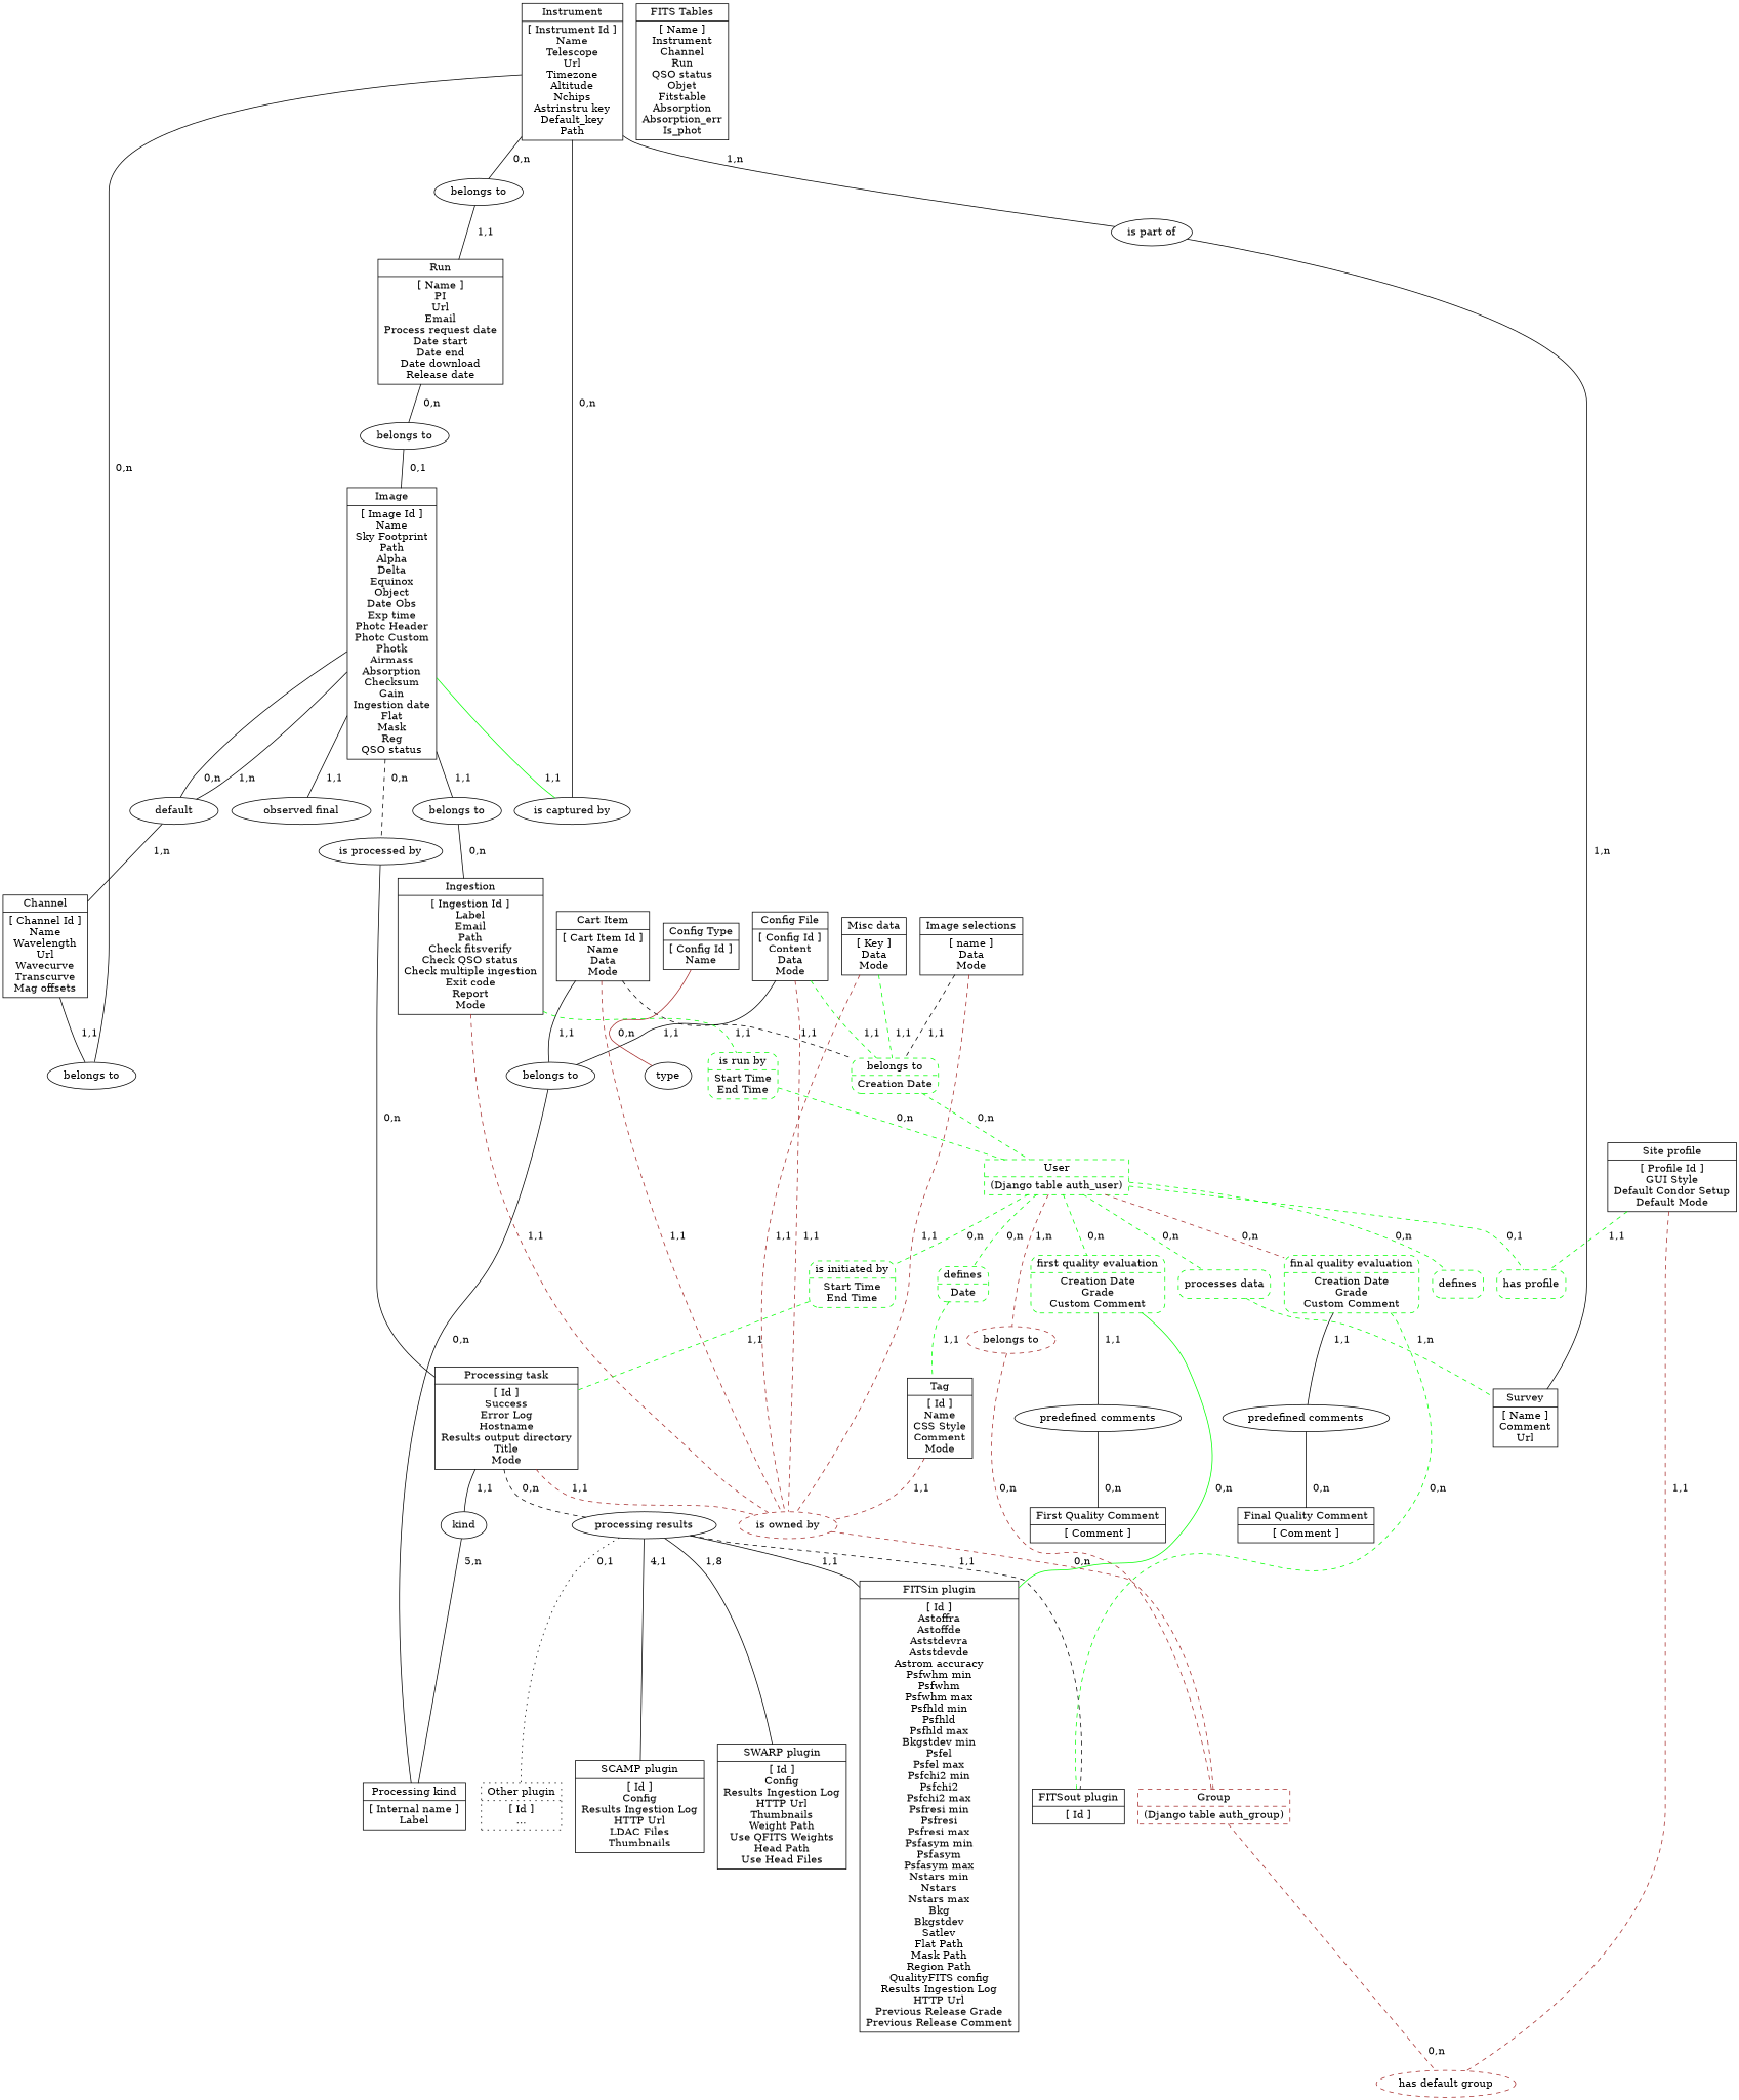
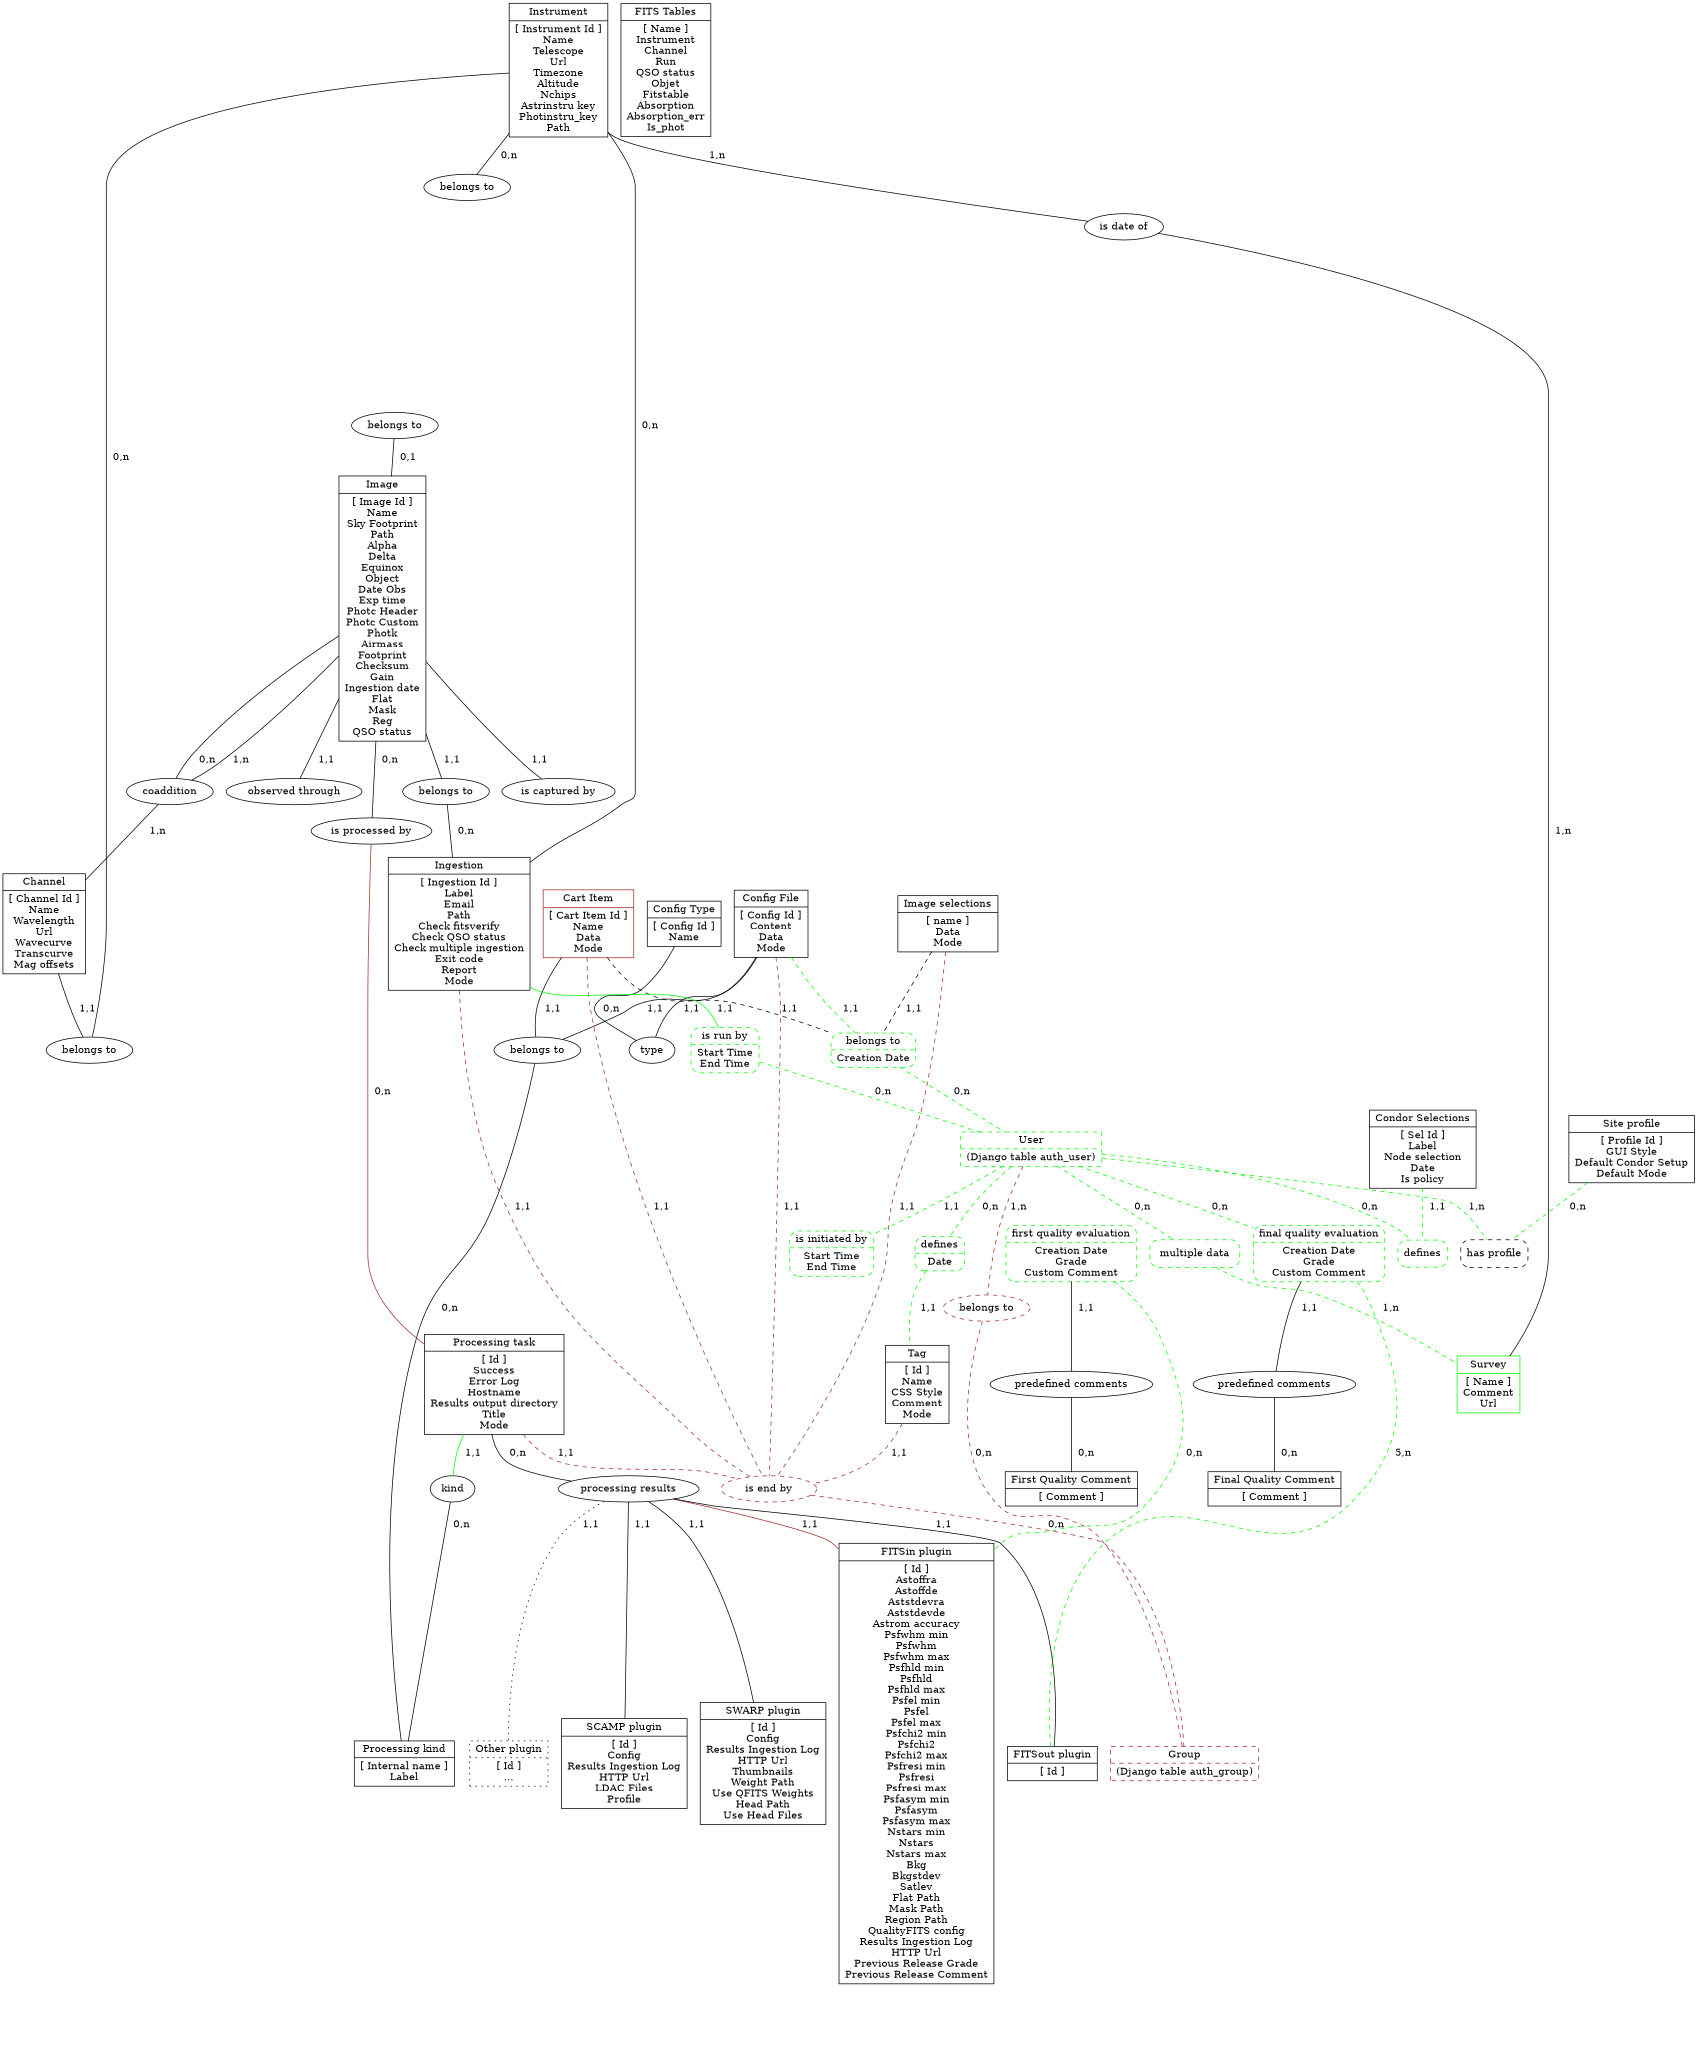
  graph {
    fontname="DejaVu Serif"
    labeldistance=40.0
    node [fontname="DejaVu Serif" shape=record]
    edge [fontname="DejaVu Serif"]
-   n1 [label="{ Cart Item | [ Cart Item Id ]\nName\nData\nMode }"]
+   n1 [label="{ Cart Item | [ Cart Item Id ]\nName\nData\nMode }" color=brown]
    n2 [label="belongs to" shape=ellipse]
    n3 [color=green label="{ belongs to | Creation Date}" shape=Mrecord style=dashed]
-   n4 [color=brown label="is owned by" shape=ellipse style=dashed]
+   n4 [color=brown label="is end by" shape=ellipse style=dashed]
    n5 [label="{ Processing kind | [ Internal name ]\nLabel }"]
    n6 [color=green label="{ User | (Django table auth_user) }" style=dashed]
    n7 [color=brown label="{ Group | (Django table auth_group) }" style=dashed]
    n8 [label="{ Channel | [ Channel Id ]\nName\nWavelength\nUrl\nWavecurve\nTranscurve\nMag offsets }"]
    n9 [label="belongs to" shape=ellipse]
-   n10 [label="{ Instrument | [ Instrument Id ]\nName\nTelescope\nUrl\nTimezone\nAltitude\nNchips\nAstrinstru key\nDefault_key\nPath }"]
+   n10 [label="{ Instrument | [ Instrument Id ]\nName\nTelescope\nUrl\nTimezone\nAltitude\nNchips\nAstrinstru key\nPhotinstru_key\nPath }"]
    n11 [label="{ Config File | [ Config Id ]\nContent\nData\nMode }"]
    n12 [label=type shape=ellipse]
    n13 [label="{ Config Type | [ Config Id ]\nName }"]
    n14 [label="{ FITS Tables | [ Name ]\nInstrument\nChannel\nRun\nQSO status\nObjet\nFitstable\nAbsorption\nAbsorption_err\nIs_phot }"]
-   n15 [label="{ Image | [ Image Id ]\nName\nSky Footprint\nPath\nAlpha\nDelta\nEquinox\nObject\nDate Obs\nExp time\nPhotc Header\nPhotc Custom\nPhotk\nAirmass\nAbsorption\nChecksum\nGain\nIngestion date\nFlat\nMask\nReg\nQSO status }"]
+   n15 [label="{ Image | [ Image Id ]\nName\nSky Footprint\nPath\nAlpha\nDelta\nEquinox\nObject\nDate Obs\nExp time\nPhotc Header\nPhotc Custom\nPhotk\nAirmass\nFootprint\nChecksum\nGain\nIngestion date\nFlat\nMask\nReg\nQSO status }"]
    n16 [label="belongs to" shape=ellipse]
-   n17 [label=default shape=ellipse]
-   n18 [label="observed final" shape=ellipse]
+   n17 [label=coaddition shape=ellipse]
+   n18 [label="observed through" shape=ellipse]
    n19 [label="is captured by" shape=ellipse]
    n20 [label="is processed by" shape=ellipse]
    n21 [label="{ Ingestion | [ Ingestion Id ]\nLabel\nEmail\nPath\nCheck fitsverify\nCheck QSO status\nCheck multiple ingestion\nExit code\nReport\nMode }"]
    n22 [label="{ Processing task | [ Id ]\nSuccess\nError Log\nHostname\nResults output directory\nTitle\nMode }"]
    n23 [label="{ Image selections | [ name ]\nData\nMode }"]
    n24 [color=green label="{ is run by | Start Time\nEnd Time}" shape=Mrecord style=dashed]
    n25 [label="belongs to" shape=ellipse]
-   n26 [label="is part of" shape=ellipse]
-   n27 [label="{ Run | [ Name ]\nPI\nUrl\nEmail\nProcess request date\nDate start\nDate end\nDate download\nRelease date }"]
-   n28 [label="{ Survey | [ Name ]\nComment\nUrl}"]
-   n29 [label="{ Misc data | [ Key ]\nData\nMode }"]
+   n26 [label="is date of" shape=ellipse]
+   n28 [label="{ Survey | [ Name ]\nComment\nUrl}" color=green]
    n30 [label="belongs to" shape=ellipse]
    n31 [color=green label="{ is initiated by | Start Time\nEnd Time}" shape=Mrecord style=dashed]
    n32 [color=green label="{ first quality evaluation | Creation Date\nGrade\nCustom Comment }" shape=Mrecord style=dashed]
    n33 [color=green label="{ final quality evaluation | Creation Date\nGrade\nCustom Comment }" shape=Mrecord style=dashed]
-   n34 [color=green label="has profile" shape=Mrecord style=dashed]
+   n34 [color=black label="has profile" shape=Mrecord style=dashed]
    n35 [color=green label=defines shape=Mrecord style=dashed]
-   n36 [color=green label="processes data" shape=Mrecord style=dashed]
+   n36 [color=green label="multiple data" shape=Mrecord style=dashed]
    n37 [color=green label="{ defines | Date }" shape=Mrecord style=dashed]
    n38 [color=brown label="belongs to" shape=ellipse style=dashed]
-   n39 [label="{ FITSin plugin | [ Id ]\nAstoffra\nAstoffde\nAststdevra\nAststdevde\nAstrom accuracy\nPsfwhm min\nPsfwhm\nPsfwhm max\nPsfhld min\nPsfhld\nPsfhld max\nBkgstdev min\nPsfel\nPsfel max\nPsfchi2 min\nPsfchi2\nPsfchi2 max\nPsfresi min\nPsfresi\nPsfresi max\nPsfasym min\nPsfasym\nPsfasym max\nNstars min\nNstars\nNstars max\nBkg\nBkgstdev\nSatlev\nFlat Path\nMask Path\nRegion Path\nQualityFITS config\nResults Ingestion Log\nHTTP Url\nPrevious Release Grade\nPrevious Release Comment }"]
+   n39 [label="{ FITSin plugin | [ Id ]\nAstoffra\nAstoffde\nAststdevra\nAststdevde\nAstrom accuracy\nPsfwhm min\nPsfwhm\nPsfwhm max\nPsfhld min\nPsfhld\nPsfhld max\nPsfel min\nPsfel\nPsfel max\nPsfchi2 min\nPsfchi2\nPsfchi2 max\nPsfresi min\nPsfresi\nPsfresi max\nPsfasym min\nPsfasym\nPsfasym max\nNstars min\nNstars\nNstars max\nBkg\nBkgstdev\nSatlev\nFlat Path\nMask Path\nRegion Path\nQualityFITS config\nResults Ingestion Log\nHTTP Url\nPrevious Release Grade\nPrevious Release Comment }"]
    n40 [label="predefined comments" shape=ellipse]
    n41 [label="{ FITSout plugin | [ Id ] }"]
    n42 [label="predefined comments" shape=ellipse]
    n43 [label="{ Tag | [ Id ]\nName\nCSS Style\nComment\nMode}"]
-   n44 [color=brown label="has default group" shape=ellipse style=dashed]
    n45 [label=kind shape=ellipse]
    n46 [label="processing results" shape=ellipse]
-   n47 [label="{ SCAMP plugin | [ Id ]\nConfig\nResults Ingestion Log\nHTTP Url\nLDAC Files\nThumbnails }"]
+   n47 [label="{ SCAMP plugin | [ Id ]\nConfig\nResults Ingestion Log\nHTTP Url\nLDAC Files\nProfile }"]
    n48 [label="{ SWARP plugin | [ Id ]\nConfig\nResults Ingestion Log\nHTTP Url\nThumbnails\nWeight Path\nUse QFITS Weights\nHead Path\nUse Head Files }"]
    n49 [label="{ Other plugin | [ Id ]\n... }" style=dotted]
    n50 [label="{ First Quality Comment | [ Comment ]}"]
    n51 [label="{ Final Quality Comment | [ Comment ]}"]
    n52 [label="{ Site profile | [ Profile Id ]\nGUI Style\nDefault Condor Setup\nDefault Mode }"]
+   n53 [label="{ Condor Selections | [ Sel Id ]\nLabel\nNode selection\nDate\nIs policy}"]
    n1 -- n2 [label="  1,1"]
    n1 -- n3 [label="  1,1" style=dashed]
    n1 -- n4 [color=brown label="  1,1" style=dashed]
    n2 -- n5 [label="  0,n"]
    n3 -- n6 [color=green label="  0,n" style=dashed]
    n4 -- n7 [color=brown label="  0,n" style=dashed]
-   n6 -- n31 [color=green label="  0,n" style=dashed]
-   n6 -- n32 [color=green label="  0,n" style=dashed]
-   n6 -- n33 [color=brown label="  0,n" style=dashed]
-   n6 -- n34 [color=green label="  0,1" style=dashed]
+   n6 -- n31 [color=green label="  1,1" style=dashed]
+   n6 -- n33 [color=green label="  0,n" style=dashed]
+   n6 -- n34 [color=green label=" 1,n" style=dashed]
    n6 -- n35 [color=green label="  0,n" style=dashed]
    n6 -- n36 [color=green label="  0,n" style=dashed]
    n6 -- n37 [color=green label="  0,n" style=dashed]
    n6 -- n38 [color=brown label=" 1,n" style=dashed]
-   n7 -- n44 [color=brown label="  0,n" style=dashed]
    n8 -- n9 [label="  1,1"]
    n9 -- n10 [label="  0,n"]
    n10 -- n25 [label="  0,n"]
    n10 -- n26 [label="  1,n"]
    n11 -- n2 [label="  1,1"]
    n11 -- n3 [color=green label="  1,1" style=dashed]
    n11 -- n4 [color=brown label="  1,1" style=dashed]
-   n13 -- n12 [label="  0,n" color=brown]
+   n11 -- n12 [label="  1,1"]
+   n13 -- n12 [label="  0,n"]
    n15 -- n16 [label="  1,1"]
    n15 -- n17 [label="  0,n"]
    n15 -- n18 [label="  1,1"]
-   n15 -- n19 [label="  1,1" color=green]
-   n15 -- n20 [label="  0,n" style=dashed]
+   n15 -- n19 [label="  1,1"]
+   n15 -- n20 [label="  0,n"]
    n16 -- n21 [label="  0,n"]
    n17 -- n8 [label="  1,n"]
    n17 -- n15 [label="  1,n"]
-   n19 -- n10 [label="  0,n"]
-   n20 -- n22 [label="  0,n"]
+   n21 -- n10 [label="  0,n"]
+   n20 -- n22 [label="  0,n" color=brown]
    n21 -- n4 [color=brown label="  1,1" style=dashed]
-   n21 -- n24 [color=green label="  1,1" style=dashed]
+   n21 -- n24 [color=green label="  1,1" style=solid]
    n22 -- n4 [color=brown label="  1,1" style=dashed]
-   n22 -- n45 [label="  1,1"]
-   n22 -- n46 [label="  0,n" style=dashed]
+   n22 -- n45 [label="  1,1" color=green]
+   n22 -- n46 [label="  0,n"]
    n23 -- n3 [label="  1,1" style=dashed]
    n23 -- n4 [color=brown label="  1,1" style=dashed]
    n24 -- n6 [color=green label="  0,n" style=dashed]
-   n25 -- n27 [label="  1,1"]
    n26 -- n28 [label="  1,n"]
-   n27 -- n30 [label="  0,n"]
-   n29 -- n3 [color=green label="  1,1" style=dashed]
-   n29 -- n4 [color=brown label="  1,1" style=dashed]
    n30 -- n15 [label="  0,1"]
-   n31 -- n22 [color=green label="  1,1" style=dashed]
-   n32 -- n39 [color=green label="  0,n" style=solid]
+   n32 -- n39 [color=green label="  0,n" style=dashed]
    n32 -- n40 [label="  1,1"]
-   n33 -- n41 [color=green label="  0,n" style=dashed]
+   n33 -- n41 [color=green label="  5,n" style=dashed]
    n33 -- n42 [label="  1,1"]
    n36 -- n28 [color=green label="  1,n" style=dashed]
    n37 -- n43 [color=green label="  1,1" style=dashed]
    n38 -- n7 [color=brown label=" 0,n" style=dashed]
    n40 -- n50 [label="  0,n"]
    n42 -- n51 [label="  0,n"]
    n43 -- n4 [color=brown label="  1,1" style=dashed]
-   n45 -- n5 [label="  5,n"]
-   n46 -- n39 [label="  1,1"]
-   n46 -- n41 [label="  1,1" style=dashed]
-   n46 -- n47 [label="  4,1"]
-   n46 -- n48 [label="  1,8"]
-   n46 -- n49 [label="  0,1" style=dotted]
-   n52 -- n34 [color=green label="  1,1" style=dashed]
-   n52 -- n44 [color=brown label="  1,1" style=dashed]
+   n45 -- n5 [label="  0,n"]
+   n46 -- n39 [label="  1,1" color=brown]
+   n46 -- n41 [label="  1,1"]
+   n46 -- n47 [label="  1,1"]
+   n46 -- n48 [label="  1,1"]
+   n46 -- n49 [label="  1,1" style=dotted]
+   n52 -- n34 [color=green label="  0,n" style=dashed]
+   n53 -- n35 [color=green label="  1,1" style=dashed]
  }
